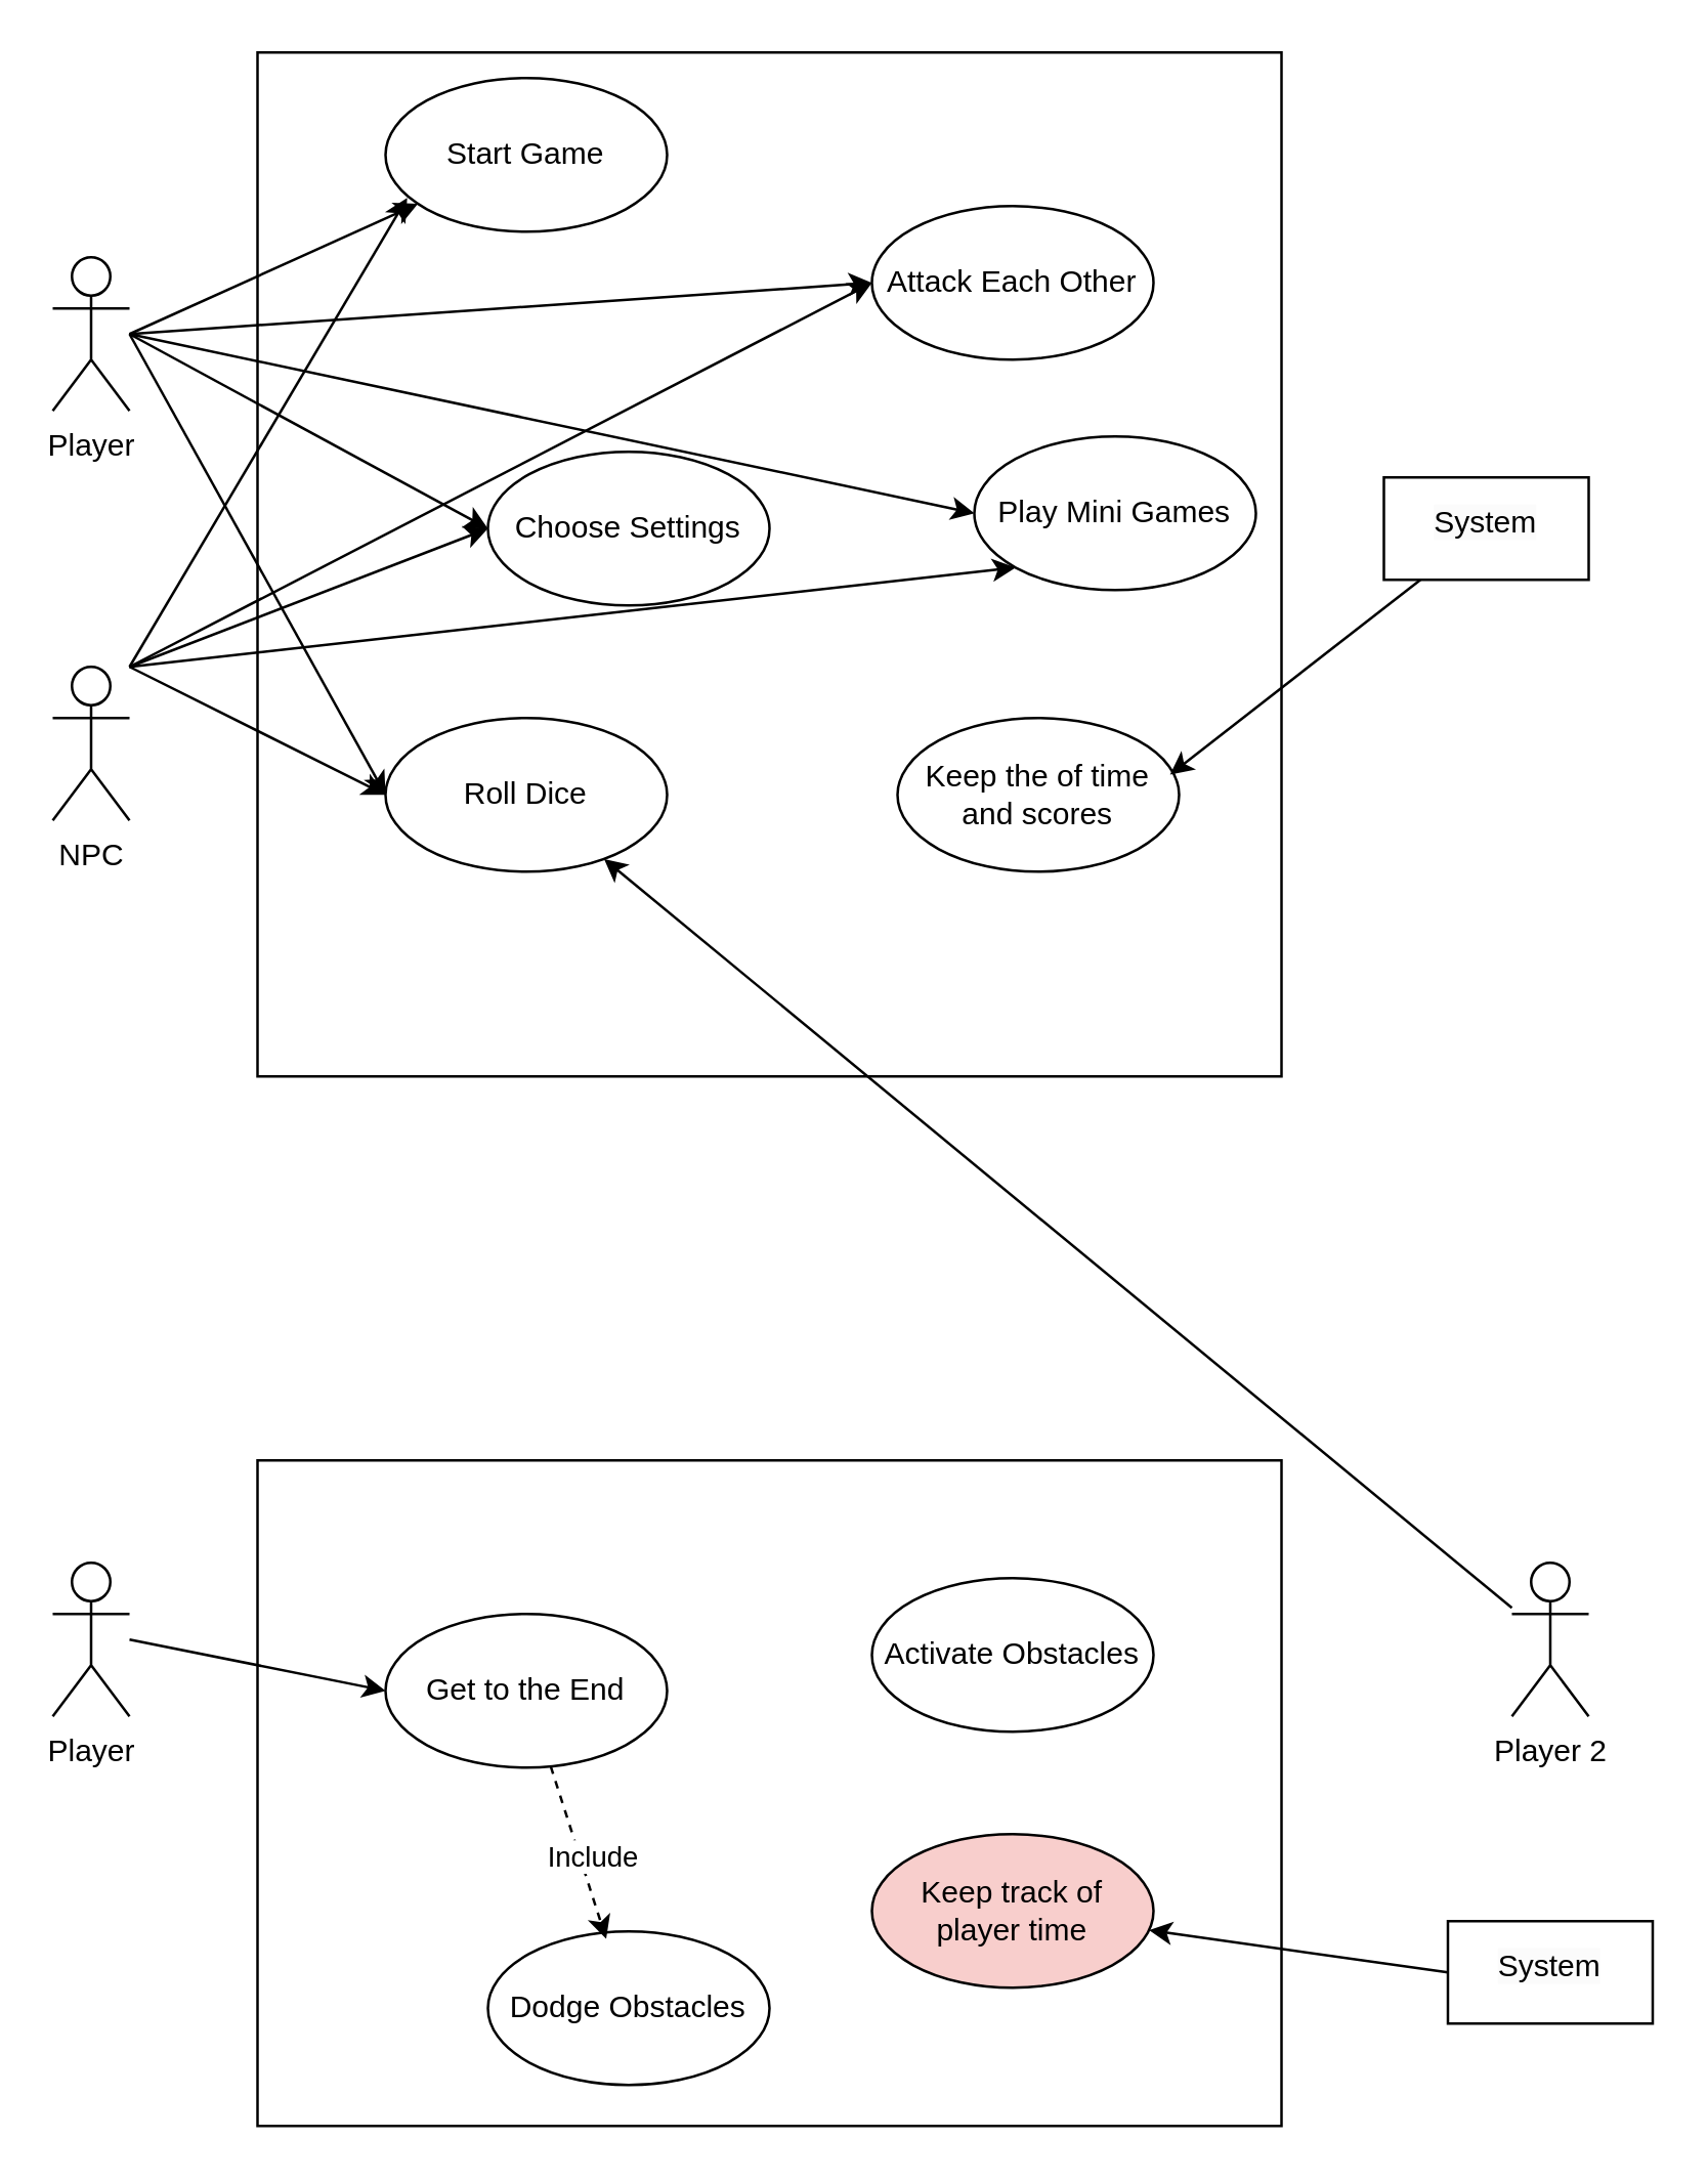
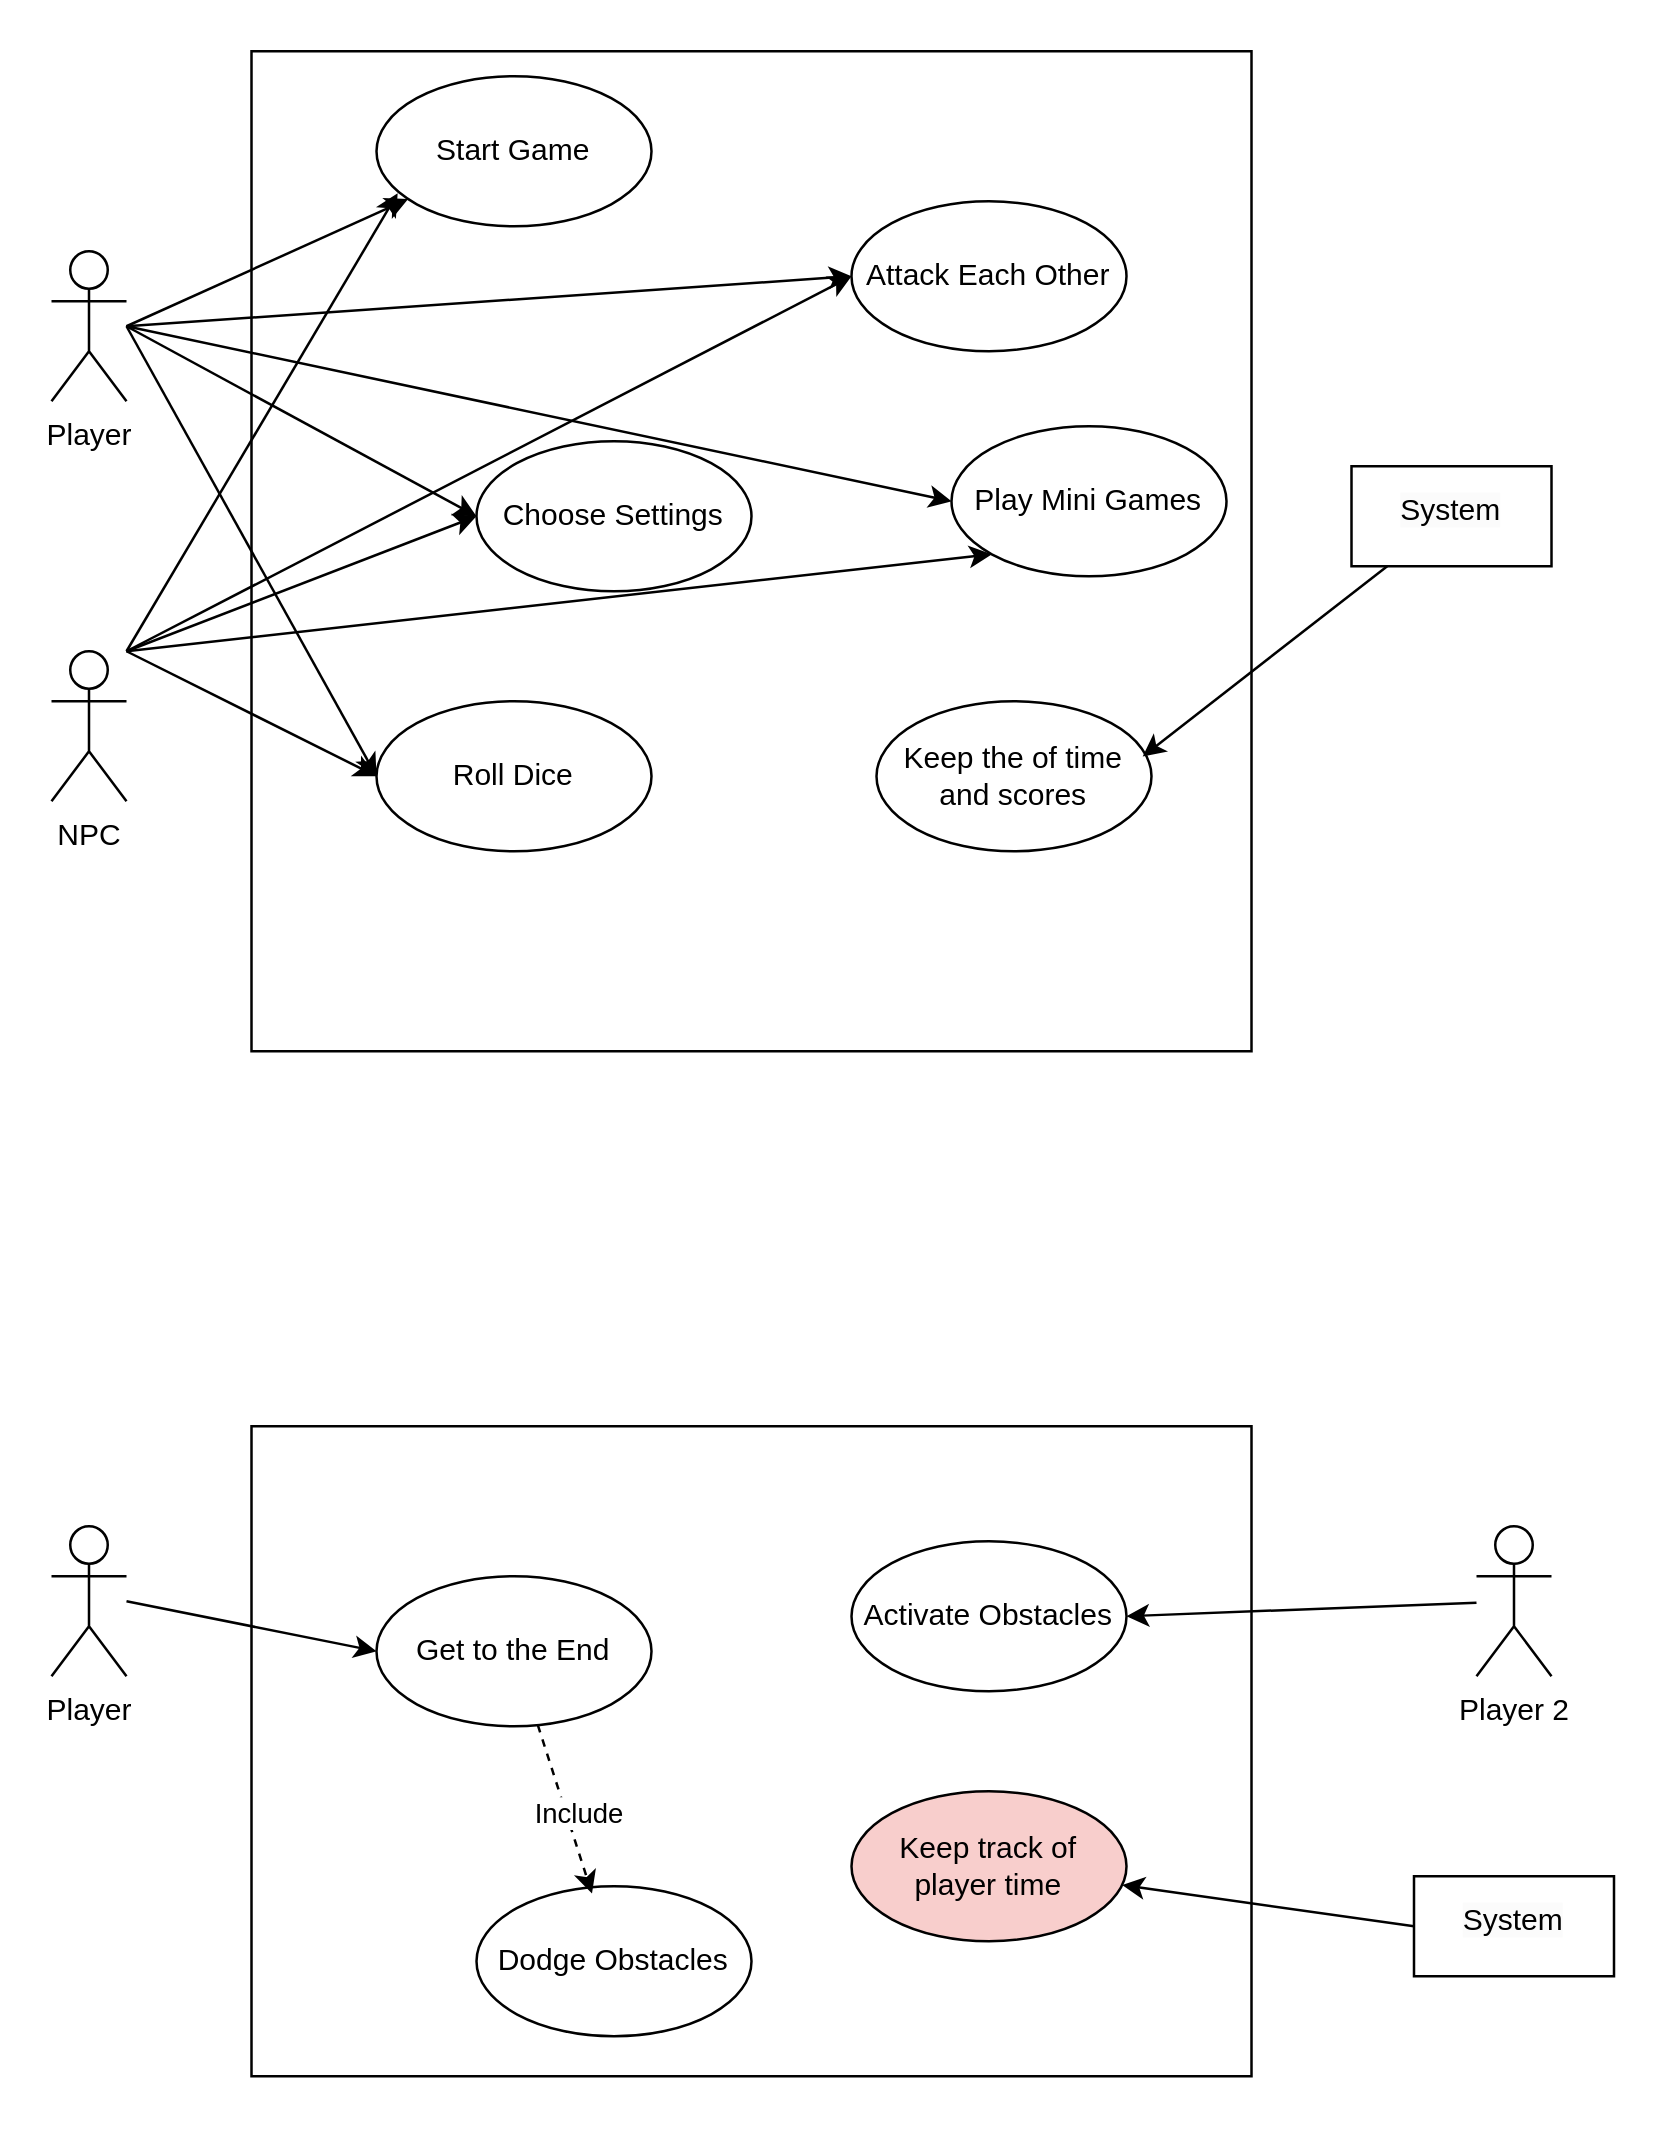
  <mxCell id="0" />
  <mxCell id="1" parent="0" />
  <mxCell id="2" value="" style="rounded=0;whiteSpace=wrap;html=1;" vertex="1" parent="1"><mxGeometry x="100" y="20" width="400" height="400" as="geometry" /></mxCell>
  <mxCell id="3" value="Player" style="shape=umlActor;verticalLabelPosition=bottom;verticalAlign=top;html=1;outlineConnect=0;" vertex="1" parent="1"><mxGeometry x="20" y="100" width="30" height="60" as="geometry" /></mxCell>
  <mxCell id="4" value="NPC" style="shape=umlActor;verticalLabelPosition=bottom;verticalAlign=top;html=1;outlineConnect=0;" vertex="1" parent="1"><mxGeometry x="20" y="260" width="30" height="60" as="geometry" /></mxCell>
  <mxCell id="5" value="" style="rounded=0;whiteSpace=wrap;html=1;" vertex="1" parent="1"><mxGeometry x="540" y="186" width="80" height="40" as="geometry" /></mxCell>
  <mxCell id="6" value="&lt;span style=&quot;color: rgb(0, 0, 0); font-family: Helvetica; font-size: 12px; font-style: normal; font-variant-ligatures: normal; font-variant-caps: normal; font-weight: 400; letter-spacing: normal; orphans: 2; text-indent: 0px; text-transform: none; widows: 2; word-spacing: 0px; -webkit-text-stroke-width: 0px; white-space: nowrap; background-color: rgb(251, 251, 251); text-decoration-thickness: initial; text-decoration-style: initial; text-decoration-color: initial; float: none; display: inline !important;&quot;&gt;System&lt;/span&gt;" style="text;whiteSpace=wrap;html=1;align=center;" vertex="1" parent="1"><mxGeometry x="545" y="190" width="70" height="20" as="geometry" /></mxCell>
  <mxCell id="7" value="Start Game" style="ellipse;whiteSpace=wrap;html=1;" vertex="1" parent="1"><mxGeometry x="150" y="30" width="110" height="60" as="geometry" /></mxCell>
  <mxCell id="8" value="Attack Each Other" style="ellipse;whiteSpace=wrap;html=1;" vertex="1" parent="1"><mxGeometry x="340" y="80" width="110" height="60" as="geometry" /></mxCell>
  <mxCell id="9" value="Choose Settings" style="ellipse;whiteSpace=wrap;html=1;" vertex="1" parent="1"><mxGeometry x="190" y="176" width="110" height="60" as="geometry" /></mxCell>
  <mxCell id="10" value="Play Mini Games" style="ellipse;whiteSpace=wrap;html=1;" vertex="1" parent="1"><mxGeometry x="380" y="170" width="110" height="60" as="geometry" /></mxCell>
  <mxCell id="11" value="Roll Dice" style="ellipse;whiteSpace=wrap;html=1;" vertex="1" parent="1"><mxGeometry x="150" y="280" width="110" height="60" as="geometry" /></mxCell>
  <mxCell id="12" value="Keep the of time and scores" style="ellipse;whiteSpace=wrap;html=1;" vertex="1" parent="1"><mxGeometry x="350" y="280" width="110" height="60" as="geometry" /></mxCell>
  <mxCell id="13" value="" style="rounded=0;whiteSpace=wrap;html=1;" vertex="1" parent="1"><mxGeometry x="100" y="570" width="400" height="260" as="geometry" /></mxCell>
  <mxCell id="14" value="Player" style="shape=umlActor;verticalLabelPosition=bottom;verticalAlign=top;html=1;outlineConnect=0;" vertex="1" parent="1"><mxGeometry x="20" y="610" width="30" height="60" as="geometry" /></mxCell>
  <mxCell id="15" value="Player 2" style="shape=umlActor;verticalLabelPosition=bottom;verticalAlign=top;html=1;outlineConnect=0;" vertex="1" parent="1"><mxGeometry x="590" y="610" width="30" height="60" as="geometry" /></mxCell>
  <mxCell id="16" value="Dodge Obstacles" style="ellipse;whiteSpace=wrap;html=1;" vertex="1" parent="1"><mxGeometry x="190" y="754" width="110" height="60" as="geometry" /></mxCell>
  <mxCell id="17" value="Activate Obstacles" style="ellipse;whiteSpace=wrap;html=1;" vertex="1" parent="1"><mxGeometry x="340" y="616" width="110" height="60" as="geometry" /></mxCell>
  <mxCell id="18" value="Get to the End" style="ellipse;whiteSpace=wrap;html=1;" vertex="1" parent="1"><mxGeometry x="150" y="630" width="110" height="60" as="geometry" /></mxCell>
  <mxCell id="19" value="Keep track of&lt;div&gt;player time&lt;/div&gt;" style="ellipse;whiteSpace=wrap;html=1;fillColor=#f8cecc;" vertex="1" parent="1"><mxGeometry x="340" y="716" width="110" height="60" as="geometry" /></mxCell>
  <mxCell id="20" value="" style="rounded=0;whiteSpace=wrap;html=1;" vertex="1" parent="1"><mxGeometry x="565" y="750" width="80" height="40" as="geometry" /></mxCell>
  <mxCell id="21" value="&lt;span style=&quot;color: rgb(0, 0, 0); font-family: Helvetica; font-size: 12px; font-style: normal; font-variant-ligatures: normal; font-variant-caps: normal; font-weight: 400; letter-spacing: normal; orphans: 2; text-indent: 0px; text-transform: none; widows: 2; word-spacing: 0px; -webkit-text-stroke-width: 0px; white-space: nowrap; background-color: rgb(251, 251, 251); text-decoration-thickness: initial; text-decoration-style: initial; text-decoration-color: initial; float: none; display: inline !important;&quot;&gt;System&lt;/span&gt;" style="text;whiteSpace=wrap;html=1;align=center;" vertex="1" parent="1"><mxGeometry x="570" y="754" width="70" height="20" as="geometry" /></mxCell>
  <mxCell id="22" value="" style="endArrow=classic;html=1;rounded=0;entryX=0;entryY=0.5;entryDx=0;entryDy=0;" edge="1" parent="1" target="18"><mxGeometry width="50" height="50" relative="1" as="geometry"><mxPoint x="50" y="640" as="sourcePoint" /><mxPoint x="360" y="630" as="targetPoint" /></mxGeometry></mxCell>
- <mxCell id="23" value="" style="endArrow=classic;html=1;rounded=0;" edge="1" parent="1" source="15" target="11"><mxGeometry width="50" height="50" relative="1" as="geometry"><mxPoint x="500" y="700" as="sourcePoint" /><mxPoint x="550" y="650" as="targetPoint" /></mxGeometry></mxCell>
+ <mxCell id="23" value="" style="endArrow=classic;html=1;rounded=0;entryX=1;entryY=0.5;entryDx=0;entryDy=0;" edge="1" parent="1" source="15" target="17"><mxGeometry width="50" height="50" relative="1" as="geometry"><mxPoint x="500" y="700" as="sourcePoint" /><mxPoint x="550" y="650" as="targetPoint" /></mxGeometry></mxCell>
  <mxCell id="24" value="" style="endArrow=classic;html=1;rounded=0;exitX=0;exitY=0.5;exitDx=0;exitDy=0;" edge="1" parent="1" source="20" target="19"><mxGeometry width="50" height="50" relative="1" as="geometry"><mxPoint x="500" y="750" as="sourcePoint" /><mxPoint x="550" y="700" as="targetPoint" /></mxGeometry></mxCell>
  <mxCell id="25" value="" style="endArrow=classic;html=1;rounded=0;entryX=0;entryY=0.5;entryDx=0;entryDy=0;" edge="1" parent="1" target="9"><mxGeometry width="50" height="50" relative="1" as="geometry"><mxPoint x="50" y="130" as="sourcePoint" /><mxPoint x="430" y="240" as="targetPoint" /></mxGeometry></mxCell>
  <mxCell id="26" value="" style="endArrow=classic;html=1;rounded=0;" edge="1" parent="1" target="7"><mxGeometry width="50" height="50" relative="1" as="geometry"><mxPoint x="50" y="130" as="sourcePoint" /><mxPoint x="430" y="240" as="targetPoint" /></mxGeometry></mxCell>
  <mxCell id="27" value="" style="endArrow=classic;html=1;rounded=0;entryX=0;entryY=0.5;entryDx=0;entryDy=0;" edge="1" parent="1" target="11"><mxGeometry width="50" height="50" relative="1" as="geometry"><mxPoint x="50" y="130" as="sourcePoint" /><mxPoint x="430" y="240" as="targetPoint" /></mxGeometry></mxCell>
  <mxCell id="28" value="" style="endArrow=classic;html=1;rounded=0;entryX=0;entryY=0.5;entryDx=0;entryDy=0;" edge="1" parent="1" target="8"><mxGeometry width="50" height="50" relative="1" as="geometry"><mxPoint x="50" y="130" as="sourcePoint" /><mxPoint x="430" y="240" as="targetPoint" /></mxGeometry></mxCell>
  <mxCell id="29" value="" style="endArrow=classic;html=1;rounded=0;entryX=0;entryY=0.5;entryDx=0;entryDy=0;" edge="1" parent="1" target="10"><mxGeometry width="50" height="50" relative="1" as="geometry"><mxPoint x="50" y="130" as="sourcePoint" /><mxPoint x="430" y="240" as="targetPoint" /></mxGeometry></mxCell>
  <mxCell id="30" value="" style="endArrow=classic;html=1;rounded=0;entryX=0.077;entryY=0.858;entryDx=0;entryDy=0;entryPerimeter=0;" edge="1" parent="1"><mxGeometry width="50" height="50" relative="1" as="geometry"><mxPoint x="50" y="259.998" as="sourcePoint" /><mxPoint x="158.47" y="76.81" as="targetPoint" /></mxGeometry></mxCell>
  <mxCell id="31" value="" style="endArrow=classic;html=1;rounded=0;entryX=0;entryY=0.5;entryDx=0;entryDy=0;" edge="1" parent="1" target="9"><mxGeometry width="50" height="50" relative="1" as="geometry"><mxPoint x="50" y="260" as="sourcePoint" /><mxPoint x="430" y="240" as="targetPoint" /></mxGeometry></mxCell>
  <mxCell id="32" value="" style="endArrow=classic;html=1;rounded=0;entryX=0;entryY=0.5;entryDx=0;entryDy=0;" edge="1" parent="1" target="11"><mxGeometry width="50" height="50" relative="1" as="geometry"><mxPoint x="50" y="260" as="sourcePoint" /><mxPoint x="430" y="240" as="targetPoint" /></mxGeometry></mxCell>
  <mxCell id="33" value="" style="endArrow=classic;html=1;rounded=0;entryX=0;entryY=1;entryDx=0;entryDy=0;" edge="1" parent="1" target="10"><mxGeometry width="50" height="50" relative="1" as="geometry"><mxPoint x="50" y="260" as="sourcePoint" /><mxPoint x="430" y="240" as="targetPoint" /></mxGeometry></mxCell>
  <mxCell id="34" value="" style="endArrow=classic;html=1;rounded=0;entryX=0;entryY=0.5;entryDx=0;entryDy=0;" edge="1" parent="1" target="8"><mxGeometry width="50" height="50" relative="1" as="geometry"><mxPoint x="50" y="260" as="sourcePoint" /><mxPoint x="430" y="240" as="targetPoint" /></mxGeometry></mxCell>
  <mxCell id="35" value="" style="endArrow=classic;html=1;rounded=0;entryX=0.968;entryY=0.368;entryDx=0;entryDy=0;entryPerimeter=0;" edge="1" parent="1" source="5" target="12"><mxGeometry width="50" height="50" relative="1" as="geometry"><mxPoint x="380" y="290" as="sourcePoint" /><mxPoint x="430" y="240" as="targetPoint" /></mxGeometry></mxCell>
  <mxCell id="36" value="" style="endArrow=classic;html=1;rounded=0;entryX=0.42;entryY=0.049;entryDx=0;entryDy=0;dashed=1;entryPerimeter=0;" edge="1" parent="1" source="18" target="16"><mxGeometry relative="1" as="geometry"><mxPoint x="260" y="690" as="sourcePoint" /><mxPoint x="360" y="690" as="targetPoint" /></mxGeometry></mxCell>
  <mxCell id="37" value="Text" style="edgeLabel;html=1;align=center;verticalAlign=middle;resizable=0;points=[];" connectable="0" vertex="1" parent="36"><mxGeometry x="0.086" y="5" relative="1" as="geometry"><mxPoint as="offset" /></mxGeometry></mxCell>
  <mxCell id="38" value="Include" style="edgeLabel;html=1;align=center;verticalAlign=middle;resizable=0;points=[];" connectable="0" vertex="1" parent="36"><mxGeometry x="0.07" y="5" relative="1" as="geometry"><mxPoint as="offset" /></mxGeometry></mxCell>
